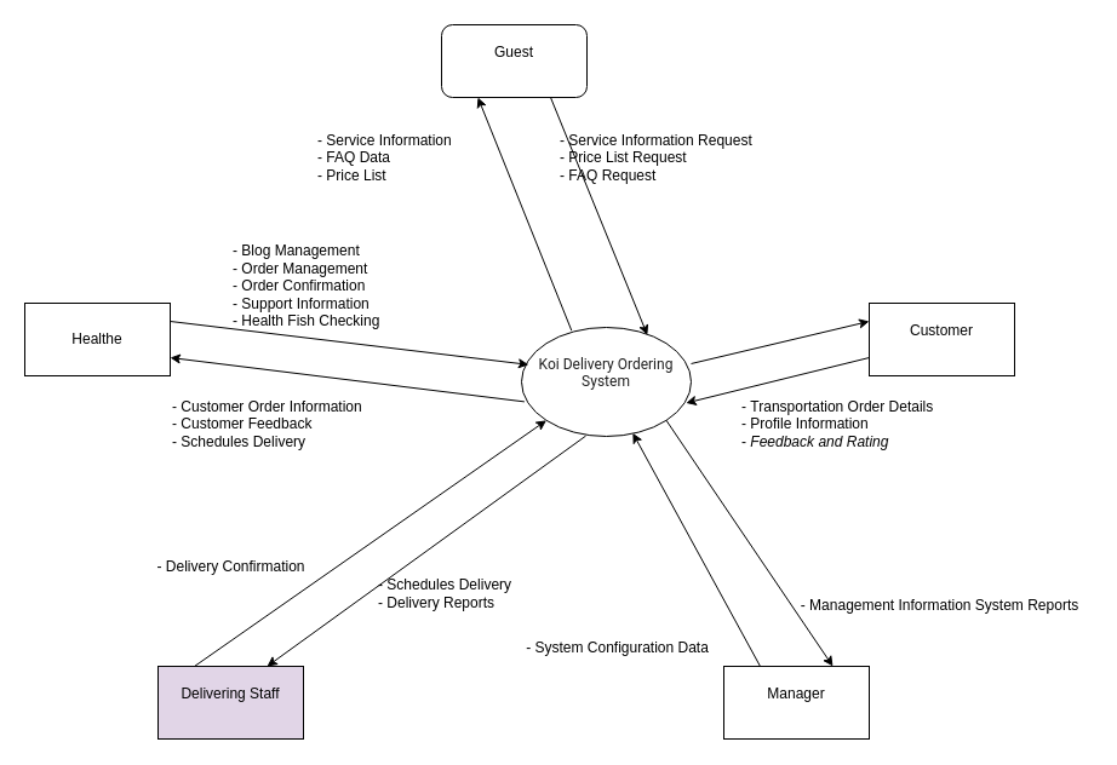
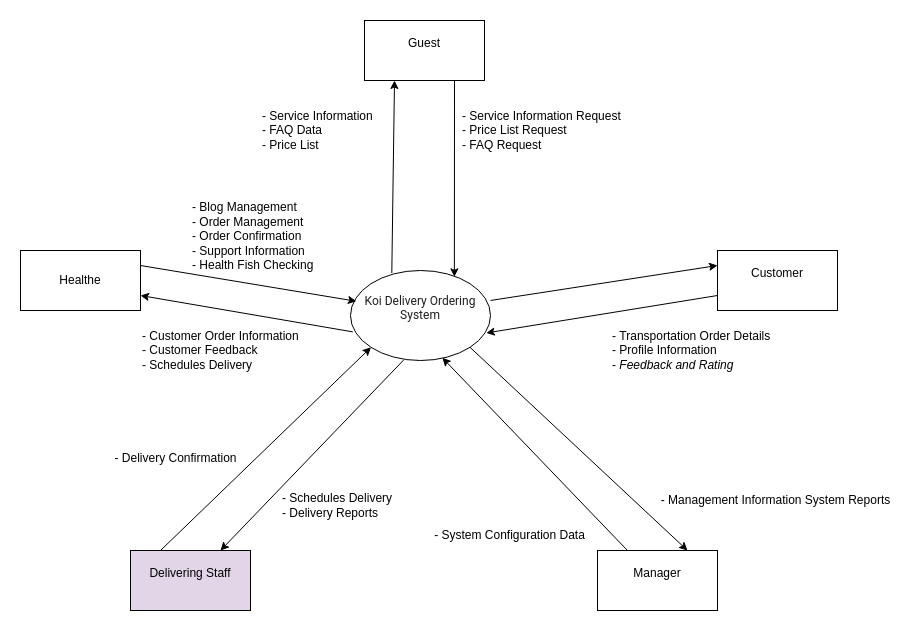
  <mxCell id="0" />
  <mxCell id="1" parent="0" />
- <mxCell id="2" value="&#10;&lt;span style=&quot;color: rgb(31, 31, 31); font-family: &amp;quot;Google Sans&amp;quot;, Roboto, sans-serif; font-size: 12px; font-style: normal; font-variant-ligatures: normal; font-variant-caps: normal; font-weight: 400; letter-spacing: normal; orphans: 2; text-align: start; text-indent: 0px; text-transform: none; widows: 2; word-spacing: 0px; -webkit-text-stroke-width: 0px; white-space: pre-wrap; background-color: rgb(255, 255, 255); text-decoration-thickness: initial; text-decoration-style: initial; text-decoration-color: initial; display: inline !important; float: none;&quot;&gt;Koi Delivery Ordering System&lt;/span&gt;&lt;br style=&quot;color: rgb(31, 31, 31); font-family: &amp;quot;Google Sans&amp;quot;, Roboto, sans-serif; font-size: 12px; font-style: normal; font-variant-ligatures: normal; font-variant-caps: normal; font-weight: 400; letter-spacing: normal; orphans: 2; text-align: start; text-indent: 0px; text-transform: none; widows: 2; word-spacing: 0px; -webkit-text-stroke-width: 0px; white-space: pre-wrap; text-decoration-thickness: initial; text-decoration-style: initial; text-decoration-color: initial;&quot;&gt;&#10;&#10;" style="ellipse;whiteSpace=wrap;html=1;" vertex="1" parent="1"><mxGeometry x="430" y="270" width="140" height="90" as="geometry" /></mxCell>
- <mxCell id="3" value="&#10;Guest&#10;&#10;" style="whiteSpace=wrap;html=1;rounded=1;" vertex="1" parent="1"><mxGeometry x="364" y="20" width="120" height="60" as="geometry" /></mxCell>
+ <mxCell id="2" value="&#10;&lt;span style=&quot;color: rgb(31, 31, 31); font-family: &amp;quot;Google Sans&amp;quot;, Roboto, sans-serif; font-size: 12px; font-style: normal; font-variant-ligatures: normal; font-variant-caps: normal; font-weight: 400; letter-spacing: normal; orphans: 2; text-align: start; text-indent: 0px; text-transform: none; widows: 2; word-spacing: 0px; -webkit-text-stroke-width: 0px; white-space: pre-wrap; background-color: rgb(255, 255, 255); text-decoration-thickness: initial; text-decoration-style: initial; text-decoration-color: initial; display: inline !important; float: none;&quot;&gt;Koi Delivery Ordering System&lt;/span&gt;&lt;br style=&quot;color: rgb(31, 31, 31); font-family: &amp;quot;Google Sans&amp;quot;, Roboto, sans-serif; font-size: 12px; font-style: normal; font-variant-ligatures: normal; font-variant-caps: normal; font-weight: 400; letter-spacing: normal; orphans: 2; text-align: start; text-indent: 0px; text-transform: none; widows: 2; word-spacing: 0px; -webkit-text-stroke-width: 0px; white-space: pre-wrap; text-decoration-thickness: initial; text-decoration-style: initial; text-decoration-color: initial;&quot;&gt;&#10;&#10;" style="ellipse;whiteSpace=wrap;html=1;" vertex="1" parent="1"><mxGeometry x="350" y="270" width="140" height="90" as="geometry" /></mxCell>
+ <mxCell id="3" value="&#10;Guest&#10;&#10;" style="rounded=0;whiteSpace=wrap;html=1;" vertex="1" parent="1"><mxGeometry x="364" y="20" width="120" height="60" as="geometry" /></mxCell>
  <mxCell id="4" value="&#10;Customer&#10;&#10;" style="rounded=0;whiteSpace=wrap;html=1;" vertex="1" parent="1"><mxGeometry x="717" y="250" width="120" height="60" as="geometry" /></mxCell>
  <mxCell id="5" value="Healthe" style="rounded=0;whiteSpace=wrap;html=1;" vertex="1" parent="1"><mxGeometry x="20" y="250" width="120" height="60" as="geometry" /></mxCell>
  <mxCell id="6" value="&#10;Delivering Staff&#10;&#10;" style="rounded=0;whiteSpace=wrap;html=1;fillColor=#e1d5e7;" vertex="1" parent="1"><mxGeometry x="130" y="550" width="120" height="60" as="geometry" /></mxCell>
  <mxCell id="7" value="&#10;Manager&#10;&#10;" style="rounded=0;whiteSpace=wrap;html=1;" vertex="1" parent="1"><mxGeometry x="597" y="550" width="120" height="60" as="geometry" /></mxCell>
  <mxCell id="8" value="" style="endArrow=classic;html=1;rounded=0;exitX=1;exitY=0.25;exitDx=0;exitDy=0;entryX=0.042;entryY=0.342;entryDx=0;entryDy=0;entryPerimeter=0;" edge="1" parent="1" source="5" target="2"><mxGeometry width="50" height="50" relative="1" as="geometry"><mxPoint x="410" y="280" as="sourcePoint" /><mxPoint x="460" y="230" as="targetPoint" /></mxGeometry></mxCell>
  <mxCell id="9" value="" style="endArrow=classic;html=1;rounded=0;exitX=0.017;exitY=0.682;exitDx=0;exitDy=0;exitPerimeter=0;entryX=1;entryY=0.75;entryDx=0;entryDy=0;" edge="1" parent="1" source="2" target="5"><mxGeometry width="50" height="50" relative="1" as="geometry"><mxPoint x="410" y="280" as="sourcePoint" /><mxPoint x="460" y="230" as="targetPoint" /></mxGeometry></mxCell>
  <mxCell id="10" value="" style="endArrow=classic;html=1;rounded=0;exitX=0.295;exitY=0.029;exitDx=0;exitDy=0;exitPerimeter=0;entryX=0.25;entryY=1;entryDx=0;entryDy=0;" edge="1" parent="1" source="2" target="3"><mxGeometry width="50" height="50" relative="1" as="geometry"><mxPoint x="540" y="240" as="sourcePoint" /><mxPoint x="590" y="190" as="targetPoint" /></mxGeometry></mxCell>
  <mxCell id="11" value="" style="endArrow=classic;html=1;rounded=0;entryX=0.742;entryY=0.07;entryDx=0;entryDy=0;entryPerimeter=0;exitX=0.75;exitY=1;exitDx=0;exitDy=0;" edge="1" parent="1" source="3" target="2"><mxGeometry width="50" height="50" relative="1" as="geometry"><mxPoint x="452" y="190" as="sourcePoint" /><mxPoint x="460" y="230" as="targetPoint" /></mxGeometry></mxCell>
  <mxCell id="12" value="" style="endArrow=classic;html=1;rounded=0;exitX=1;exitY=0.333;exitDx=0;exitDy=0;entryX=0;entryY=0.25;entryDx=0;entryDy=0;exitPerimeter=0;" edge="1" parent="1" source="2" target="4"><mxGeometry width="50" height="50" relative="1" as="geometry"><mxPoint x="410" y="280" as="sourcePoint" /><mxPoint x="460" y="230" as="targetPoint" /></mxGeometry></mxCell>
  <mxCell id="13" value="" style="endArrow=classic;html=1;rounded=0;exitX=0.25;exitY=0;exitDx=0;exitDy=0;entryX=0;entryY=1;entryDx=0;entryDy=0;" edge="1" parent="1" source="6" target="2"><mxGeometry width="50" height="50" relative="1" as="geometry"><mxPoint x="410" y="280" as="sourcePoint" /><mxPoint x="460" y="230" as="targetPoint" /></mxGeometry></mxCell>
  <mxCell id="14" value="" style="endArrow=classic;html=1;rounded=0;exitX=0.379;exitY=0.996;exitDx=0;exitDy=0;exitPerimeter=0;entryX=0.75;entryY=0;entryDx=0;entryDy=0;" edge="1" parent="1" source="2" target="6"><mxGeometry width="50" height="50" relative="1" as="geometry"><mxPoint x="410" y="280" as="sourcePoint" /><mxPoint x="460" y="230" as="targetPoint" /></mxGeometry></mxCell>
  <mxCell id="15" value="" style="endArrow=classic;html=1;rounded=0;exitX=1;exitY=1;exitDx=0;exitDy=0;entryX=0.75;entryY=0;entryDx=0;entryDy=0;" edge="1" parent="1" source="2" target="7"><mxGeometry width="50" height="50" relative="1" as="geometry"><mxPoint x="410" y="280" as="sourcePoint" /><mxPoint x="460" y="230" as="targetPoint" /></mxGeometry></mxCell>
  <mxCell id="16" value="" style="endArrow=classic;html=1;rounded=0;exitX=0.25;exitY=0;exitDx=0;exitDy=0;entryX=0.656;entryY=0.97;entryDx=0;entryDy=0;entryPerimeter=0;" edge="1" parent="1" source="7" target="2"><mxGeometry width="50" height="50" relative="1" as="geometry"><mxPoint x="410" y="280" as="sourcePoint" /><mxPoint x="460" y="230" as="targetPoint" /></mxGeometry></mxCell>
  <mxCell id="17" value="" style="endArrow=classic;html=1;rounded=0;exitX=0;exitY=0.75;exitDx=0;exitDy=0;entryX=0.97;entryY=0.694;entryDx=0;entryDy=0;entryPerimeter=0;" edge="1" parent="1" source="4" target="2"><mxGeometry width="50" height="50" relative="1" as="geometry"><mxPoint x="410" y="280" as="sourcePoint" /><mxPoint x="720" y="400" as="targetPoint" /></mxGeometry></mxCell>
  <mxCell id="18" value="-&amp;nbsp;Service Information Request&lt;div&gt;- Price List Request&lt;/div&gt;&lt;div&gt;-&amp;nbsp;FAQ Request&lt;/div&gt;" style="text;html=1;align=left;verticalAlign=middle;resizable=0;points=[];autosize=1;strokeColor=none;fillColor=none;" vertex="1" parent="1"><mxGeometry x="460" y="100" width="180" height="60" as="geometry" /></mxCell>
  <mxCell id="19" value="-&amp;nbsp;Service Information&lt;div&gt;-&amp;nbsp;FAQ Data&lt;/div&gt;&lt;div&gt;-&amp;nbsp;Price List&lt;/div&gt;" style="text;html=1;align=left;verticalAlign=middle;resizable=0;points=[];autosize=1;strokeColor=none;fillColor=none;" vertex="1" parent="1"><mxGeometry x="260" y="100" width="130" height="60" as="geometry" /></mxCell>
  <mxCell id="20" value="-&amp;nbsp;Transportation Order Details&lt;div&gt;-&amp;nbsp;Profile Information&lt;/div&gt;&lt;div&gt;-&amp;nbsp;&lt;em style=&quot;background-color: initial;&quot;&gt;Feedback and&lt;/em&gt;&lt;span style=&quot;background-color: initial;&quot;&gt;&amp;nbsp;&lt;/span&gt;&lt;em style=&quot;background-color: initial;&quot;&gt;Rating&lt;/em&gt;&lt;/div&gt;" style="text;html=1;align=left;verticalAlign=middle;resizable=0;points=[];autosize=1;strokeColor=none;fillColor=none;" vertex="1" parent="1"><mxGeometry x="610" y="320" width="180" height="60" as="geometry" /></mxCell>
  <mxCell id="21" value="- Blog Management&lt;div&gt;- Order Management&lt;br&gt;&lt;div&gt;-&amp;nbsp;Order Confirmation&lt;/div&gt;&lt;div&gt;-&amp;nbsp;Support Information&lt;/div&gt;&lt;div&gt;- Health Fish Checking&lt;/div&gt;&lt;div&gt;&lt;br&gt;&lt;/div&gt;&lt;/div&gt;" style="text;html=1;align=left;verticalAlign=middle;resizable=0;points=[];autosize=1;strokeColor=none;fillColor=none;" vertex="1" parent="1"><mxGeometry x="190" y="193" width="140" height="100" as="geometry" /></mxCell>
  <mxCell id="22" value="-&amp;nbsp;Customer Order Information&lt;div&gt;-&amp;nbsp;Customer Feedback&lt;/div&gt;&lt;div&gt;- Schedules Delivery&amp;nbsp;&lt;/div&gt;" style="text;html=1;align=left;verticalAlign=middle;resizable=0;points=[];autosize=1;strokeColor=none;fillColor=none;" vertex="1" parent="1"><mxGeometry x="140" y="320" width="180" height="60" as="geometry" /></mxCell>
- <mxCell id="23" value="- Delivery Confirmation&lt;div&gt;&lt;br&gt;&lt;/div&gt;" style="text;html=1;align=center;verticalAlign=middle;resizable=0;points=[];autosize=1;strokeColor=none;fillColor=none;" vertex="1" parent="1"><mxGeometry x="115" y="455" width="150" height="40" as="geometry" /></mxCell>
- <mxCell id="24" value="-&lt;span style=&quot;background-color: initial;&quot;&gt;&amp;nbsp;Schedules Delivery&lt;/span&gt;&lt;div&gt;&lt;span style=&quot;background-color: initial;&quot;&gt;- Delivery Reports&lt;/span&gt;&lt;/div&gt;" style="text;html=1;align=left;verticalAlign=middle;resizable=0;points=[];autosize=1;strokeColor=none;fillColor=none;" vertex="1" parent="1"><mxGeometry x="310" y="470" width="130" height="40" as="geometry" /></mxCell>
+ <mxCell id="23" value="- Delivery Confirmation&lt;div&gt;&lt;br&gt;&lt;/div&gt;" style="text;html=1;align=center;verticalAlign=middle;resizable=0;points=[];autosize=1;strokeColor=none;fillColor=none;" vertex="1" parent="1"><mxGeometry x="100" y="445" width="150" height="40" as="geometry" /></mxCell>
+ <mxCell id="24" value="-&lt;span style=&quot;background-color: initial;&quot;&gt;&amp;nbsp;Schedules Delivery&lt;/span&gt;&lt;div&gt;&lt;span style=&quot;background-color: initial;&quot;&gt;- Delivery Reports&lt;/span&gt;&lt;/div&gt;" style="text;html=1;align=left;verticalAlign=middle;resizable=0;points=[];autosize=1;strokeColor=none;fillColor=none;" vertex="1" parent="1"><mxGeometry x="280" y="485" width="130" height="40" as="geometry" /></mxCell>
  <mxCell id="25" value="- Management Information System Reports" style="text;html=1;align=center;verticalAlign=middle;resizable=0;points=[];autosize=1;strokeColor=none;fillColor=none;" vertex="1" parent="1"><mxGeometry x="650" y="485" width="250" height="30" as="geometry" /></mxCell>
  <mxCell id="26" value="- System Configuration Data" style="text;html=1;align=center;verticalAlign=middle;resizable=0;points=[];autosize=1;strokeColor=none;fillColor=none;" vertex="1" parent="1"><mxGeometry x="424" y="520" width="170" height="30" as="geometry" /></mxCell>
